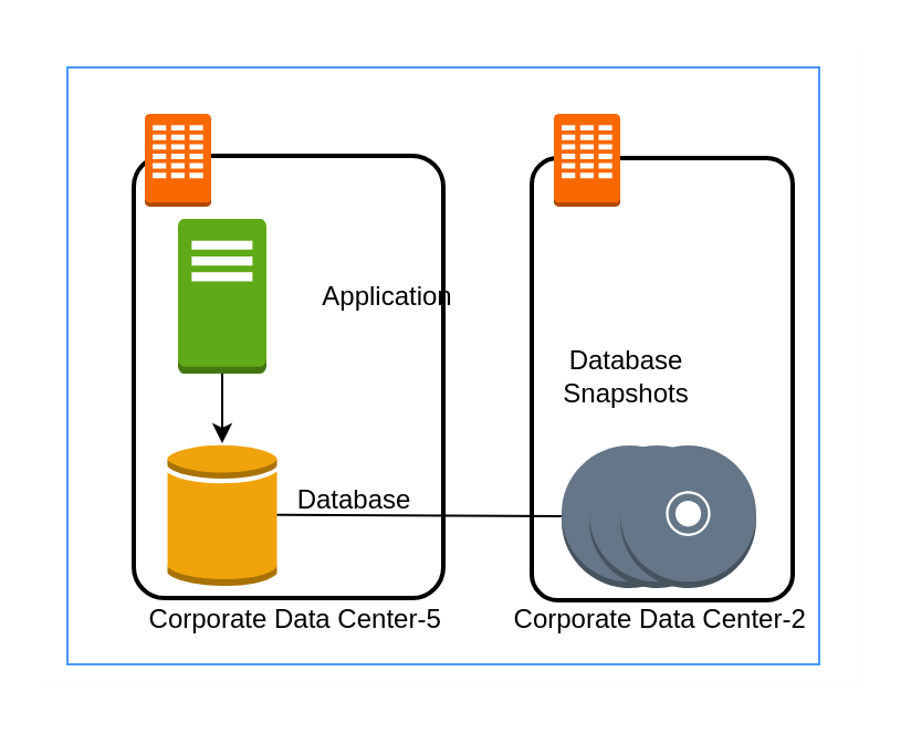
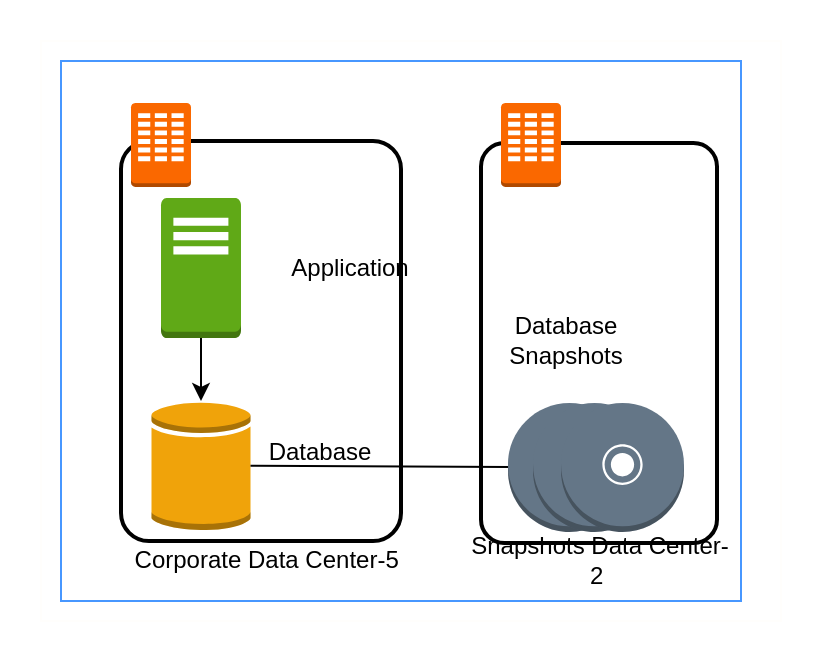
  <mxCell id="0" />
  <mxCell id="1" parent="0" />
  <mxCell id="2" value="" style="rounded=0;whiteSpace=wrap;html=1;strokeColor=#FFFEFC;" parent="1" vertex="1"><mxGeometry x="20" y="20" width="370" height="290" as="geometry" /></mxCell>
  <mxCell id="3" value="" style="rounded=0;whiteSpace=wrap;html=1;strokeColor=#4797FF;" parent="1" vertex="1"><mxGeometry x="30" y="30" width="340" height="270" as="geometry" /></mxCell>
  <mxCell id="4" value="" style="rounded=1;arcSize=10;dashed=0;fillColor=none;gradientColor=none;strokeWidth=2;" parent="1" vertex="1"><mxGeometry x="60" y="70" width="140" height="200" as="geometry" /></mxCell>
  <mxCell id="5" value="" style="dashed=0;html=1;shape=mxgraph.aws3.corporate_data_center;fillColor=#fa6800;dashed=0;strokeColor=#C73500;fontColor=#ffffff;" parent="1" vertex="1"><mxGeometry x="65" y="51" width="30" height="42" as="geometry" /></mxCell>
  <mxCell id="6" value="Corporate Data Center-5&amp;nbsp;" style="text;html=1;strokeColor=none;fillColor=none;align=center;verticalAlign=middle;whiteSpace=wrap;rounded=0;" parent="1" vertex="1"><mxGeometry x="65" y="270" width="140" height="20" as="geometry" /></mxCell>
  <mxCell id="7" value="" style="outlineConnect=0;dashed=0;verticalLabelPosition=bottom;verticalAlign=top;align=center;html=1;shape=mxgraph.aws3.traditional_server;fillColor=#60a917;strokeColor=#2D7600;fontColor=#ffffff;" parent="1" vertex="1"><mxGeometry x="80" y="98.5" width="40" height="70" as="geometry" /></mxCell>
  <mxCell id="8" value="Application" style="text;html=1;strokeColor=none;fillColor=none;align=center;verticalAlign=middle;whiteSpace=wrap;rounded=0;" parent="1" vertex="1"><mxGeometry x="155" y="123.5" width="40" height="20" as="geometry" /></mxCell>
  <mxCell id="9" value="" style="outlineConnect=0;dashed=0;verticalLabelPosition=bottom;verticalAlign=top;align=center;html=1;shape=mxgraph.aws3.generic_database;fillColor=#f0a30a;strokeColor=#BD7000;fontColor=#ffffff;" parent="1" vertex="1"><mxGeometry x="75.25" y="200" width="49.5" height="64.5" as="geometry" /></mxCell>
  <mxCell id="10" value="" style="endArrow=classic;html=1;exitX=0.5;exitY=1;exitDx=0;exitDy=0;exitPerimeter=0;" parent="1" source="7" target="9" edge="1"><mxGeometry width="50" height="50" relative="1" as="geometry"><mxPoint x="110" y="180" as="sourcePoint" /><mxPoint x="160" y="130" as="targetPoint" /></mxGeometry></mxCell>
  <mxCell id="11" value="Database" style="text;html=1;strokeColor=none;fillColor=none;align=center;verticalAlign=middle;whiteSpace=wrap;rounded=0;" parent="1" vertex="1"><mxGeometry x="140" y="216.25" width="40" height="20" as="geometry" /></mxCell>
  <mxCell id="12" value="" style="rounded=1;arcSize=10;dashed=0;fillColor=none;gradientColor=none;strokeWidth=2;" parent="1" vertex="1"><mxGeometry x="240" y="71" width="118" height="200" as="geometry" /></mxCell>
  <mxCell id="13" value="" style="dashed=0;html=1;shape=mxgraph.aws3.corporate_data_center;fillColor=#fa6800;dashed=0;strokeColor=#C73500;fontColor=#ffffff;" parent="1" vertex="1"><mxGeometry x="250" y="51" width="30" height="42" as="geometry" /></mxCell>
- <mxCell id="14" value="Corporate Data Center-2&amp;nbsp;" style="text;html=1;strokeColor=none;fillColor=none;align=center;verticalAlign=middle;whiteSpace=wrap;rounded=0;" parent="1" vertex="1"><mxGeometry x="230" y="270" width="140" height="20" as="geometry" /></mxCell>
+ <mxCell id="14" value="Snapshots Data Center-2&amp;nbsp;" style="text;html=1;strokeColor=none;fillColor=none;align=center;verticalAlign=middle;whiteSpace=wrap;rounded=0;" parent="1" vertex="1"><mxGeometry x="230" y="270" width="140" height="20" as="geometry" /></mxCell>
  <mxCell id="15" value="Database Snapshots" style="text;html=1;strokeColor=none;fillColor=none;align=center;verticalAlign=middle;whiteSpace=wrap;rounded=0;" parent="1" vertex="1"><mxGeometry x="262.5" y="159.5" width="40" height="20" as="geometry" /></mxCell>
  <mxCell id="16" value="" style="endArrow=classic;html=1;" parent="1" source="9" target="19" edge="1"><mxGeometry width="50" height="50" relative="1" as="geometry"><mxPoint x="110" y="180" as="sourcePoint" /><mxPoint x="160" y="130" as="targetPoint" /></mxGeometry></mxCell>
  <mxCell id="17" value="" style="group" vertex="1" connectable="0" parent="1"><mxGeometry x="253.5" y="201" width="88" height="64.5" as="geometry" /></mxCell>
  <mxCell id="18" value="" style="outlineConnect=0;dashed=0;verticalLabelPosition=bottom;verticalAlign=top;align=center;html=1;shape=mxgraph.aws3.disk;fillColor=#647687;strokeColor=#314354;fontColor=#ffffff;" parent="17" vertex="1"><mxGeometry width="61.5" height="64.5" as="geometry" /></mxCell>
  <mxCell id="19" value="" style="outlineConnect=0;dashed=0;verticalLabelPosition=bottom;verticalAlign=top;align=center;html=1;shape=mxgraph.aws3.disk;fillColor=#647687;strokeColor=#314354;fontColor=#ffffff;" parent="17" vertex="1"><mxGeometry x="12.5" width="61.5" height="64.5" as="geometry" /></mxCell>
  <mxCell id="20" value="" style="outlineConnect=0;dashed=0;verticalLabelPosition=bottom;verticalAlign=top;align=center;html=1;shape=mxgraph.aws3.disk;fillColor=#647687;strokeColor=#314354;fontColor=#ffffff;" parent="17" vertex="1"><mxGeometry x="26.5" width="61.5" height="64.5" as="geometry" /></mxCell>
